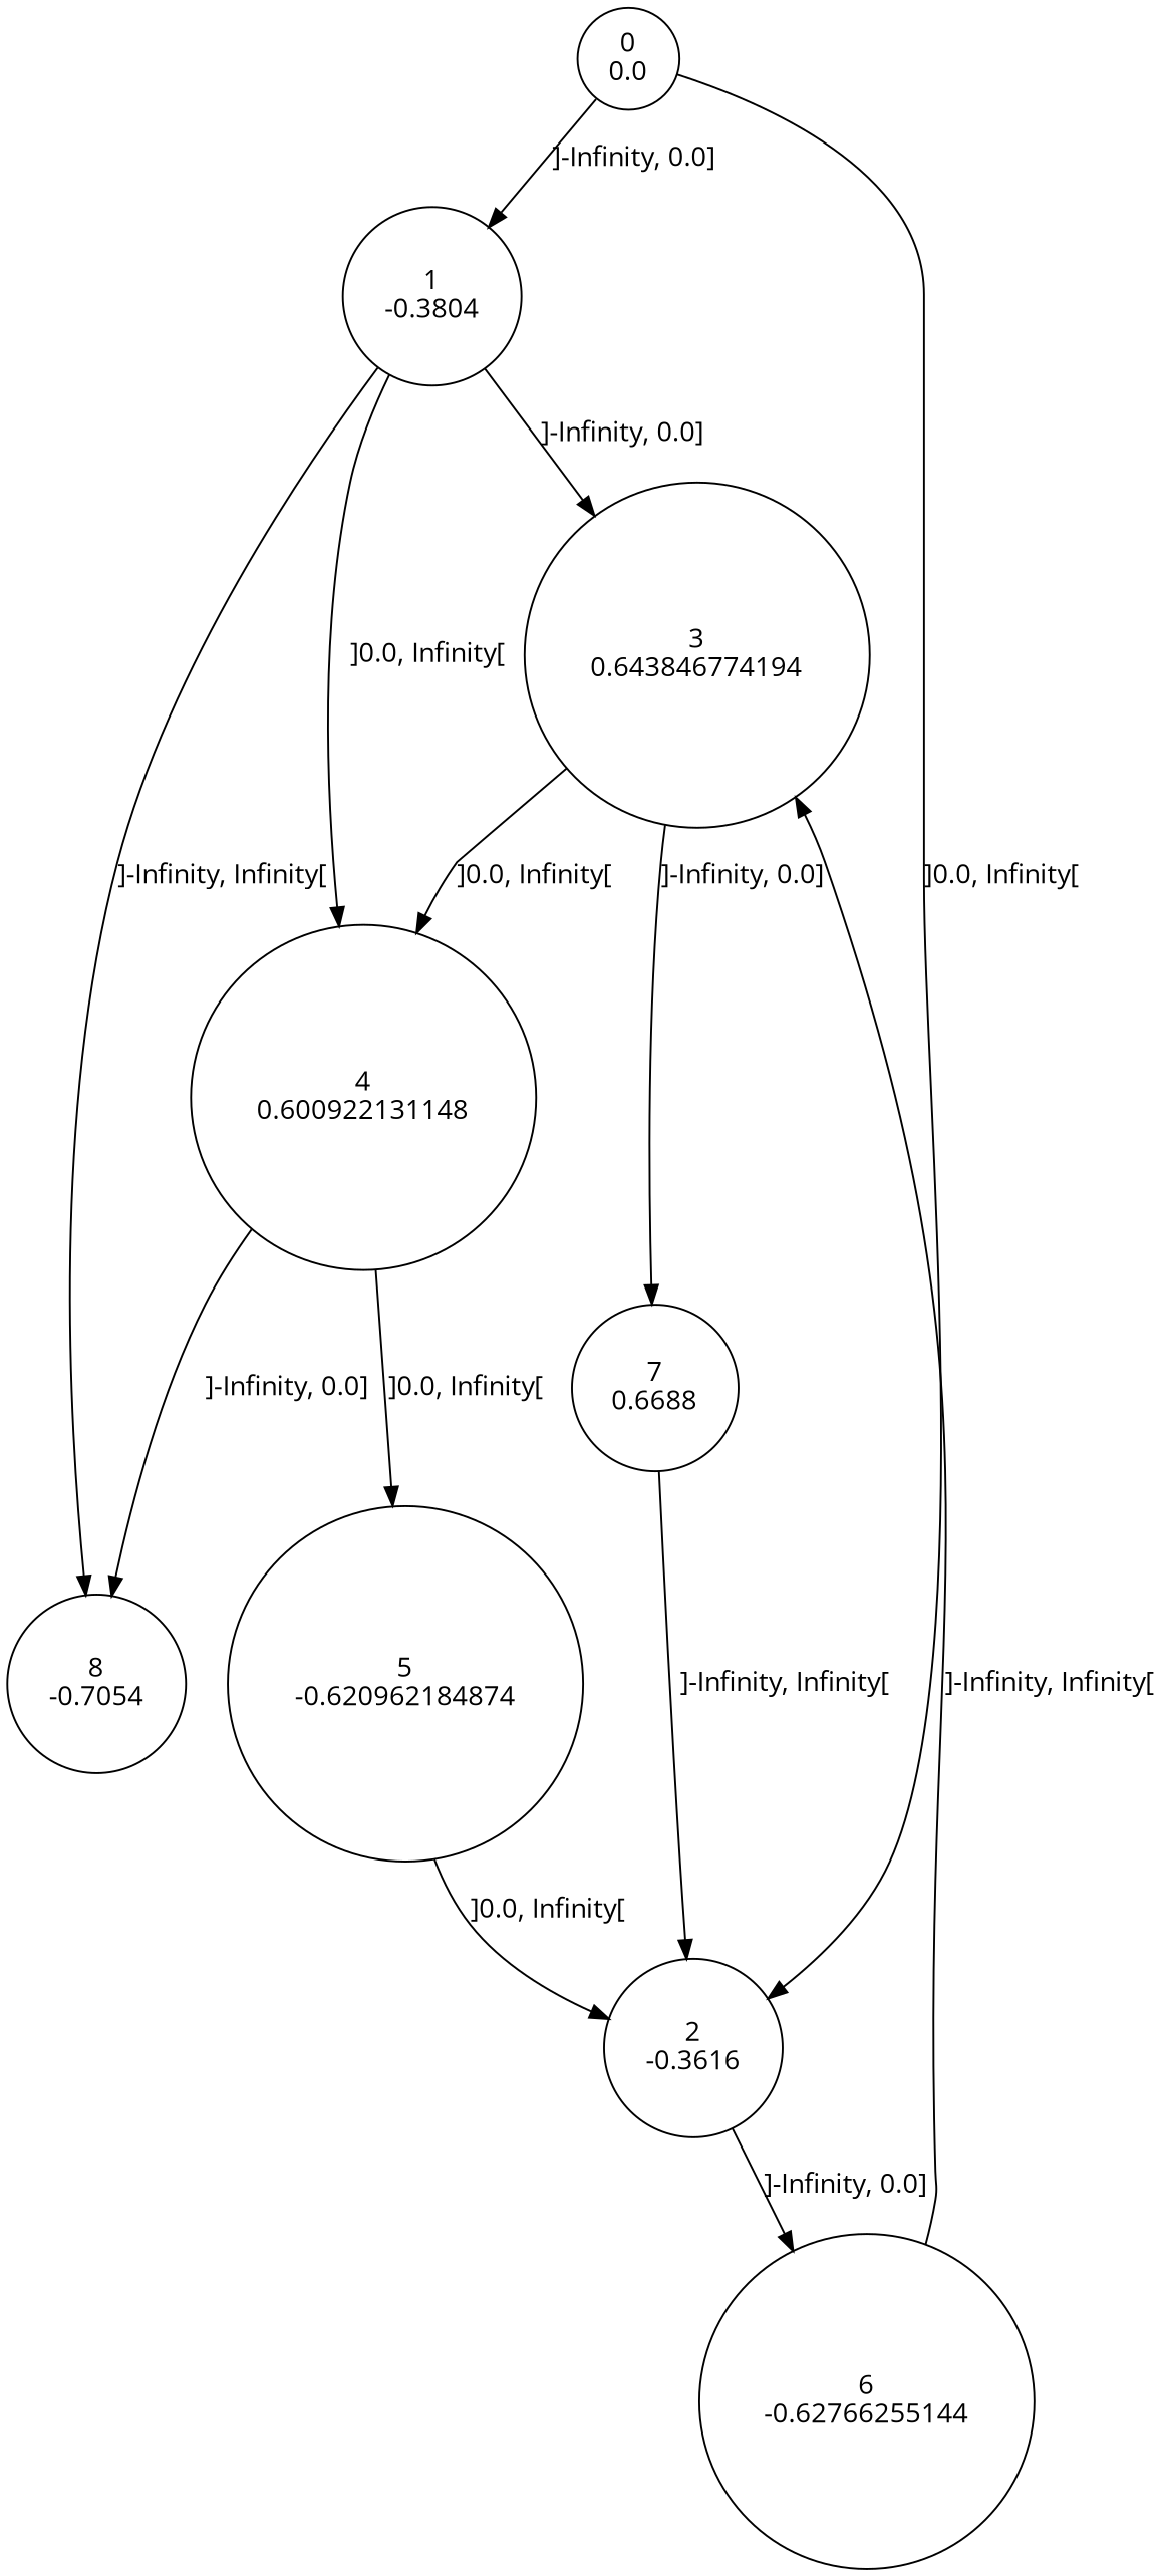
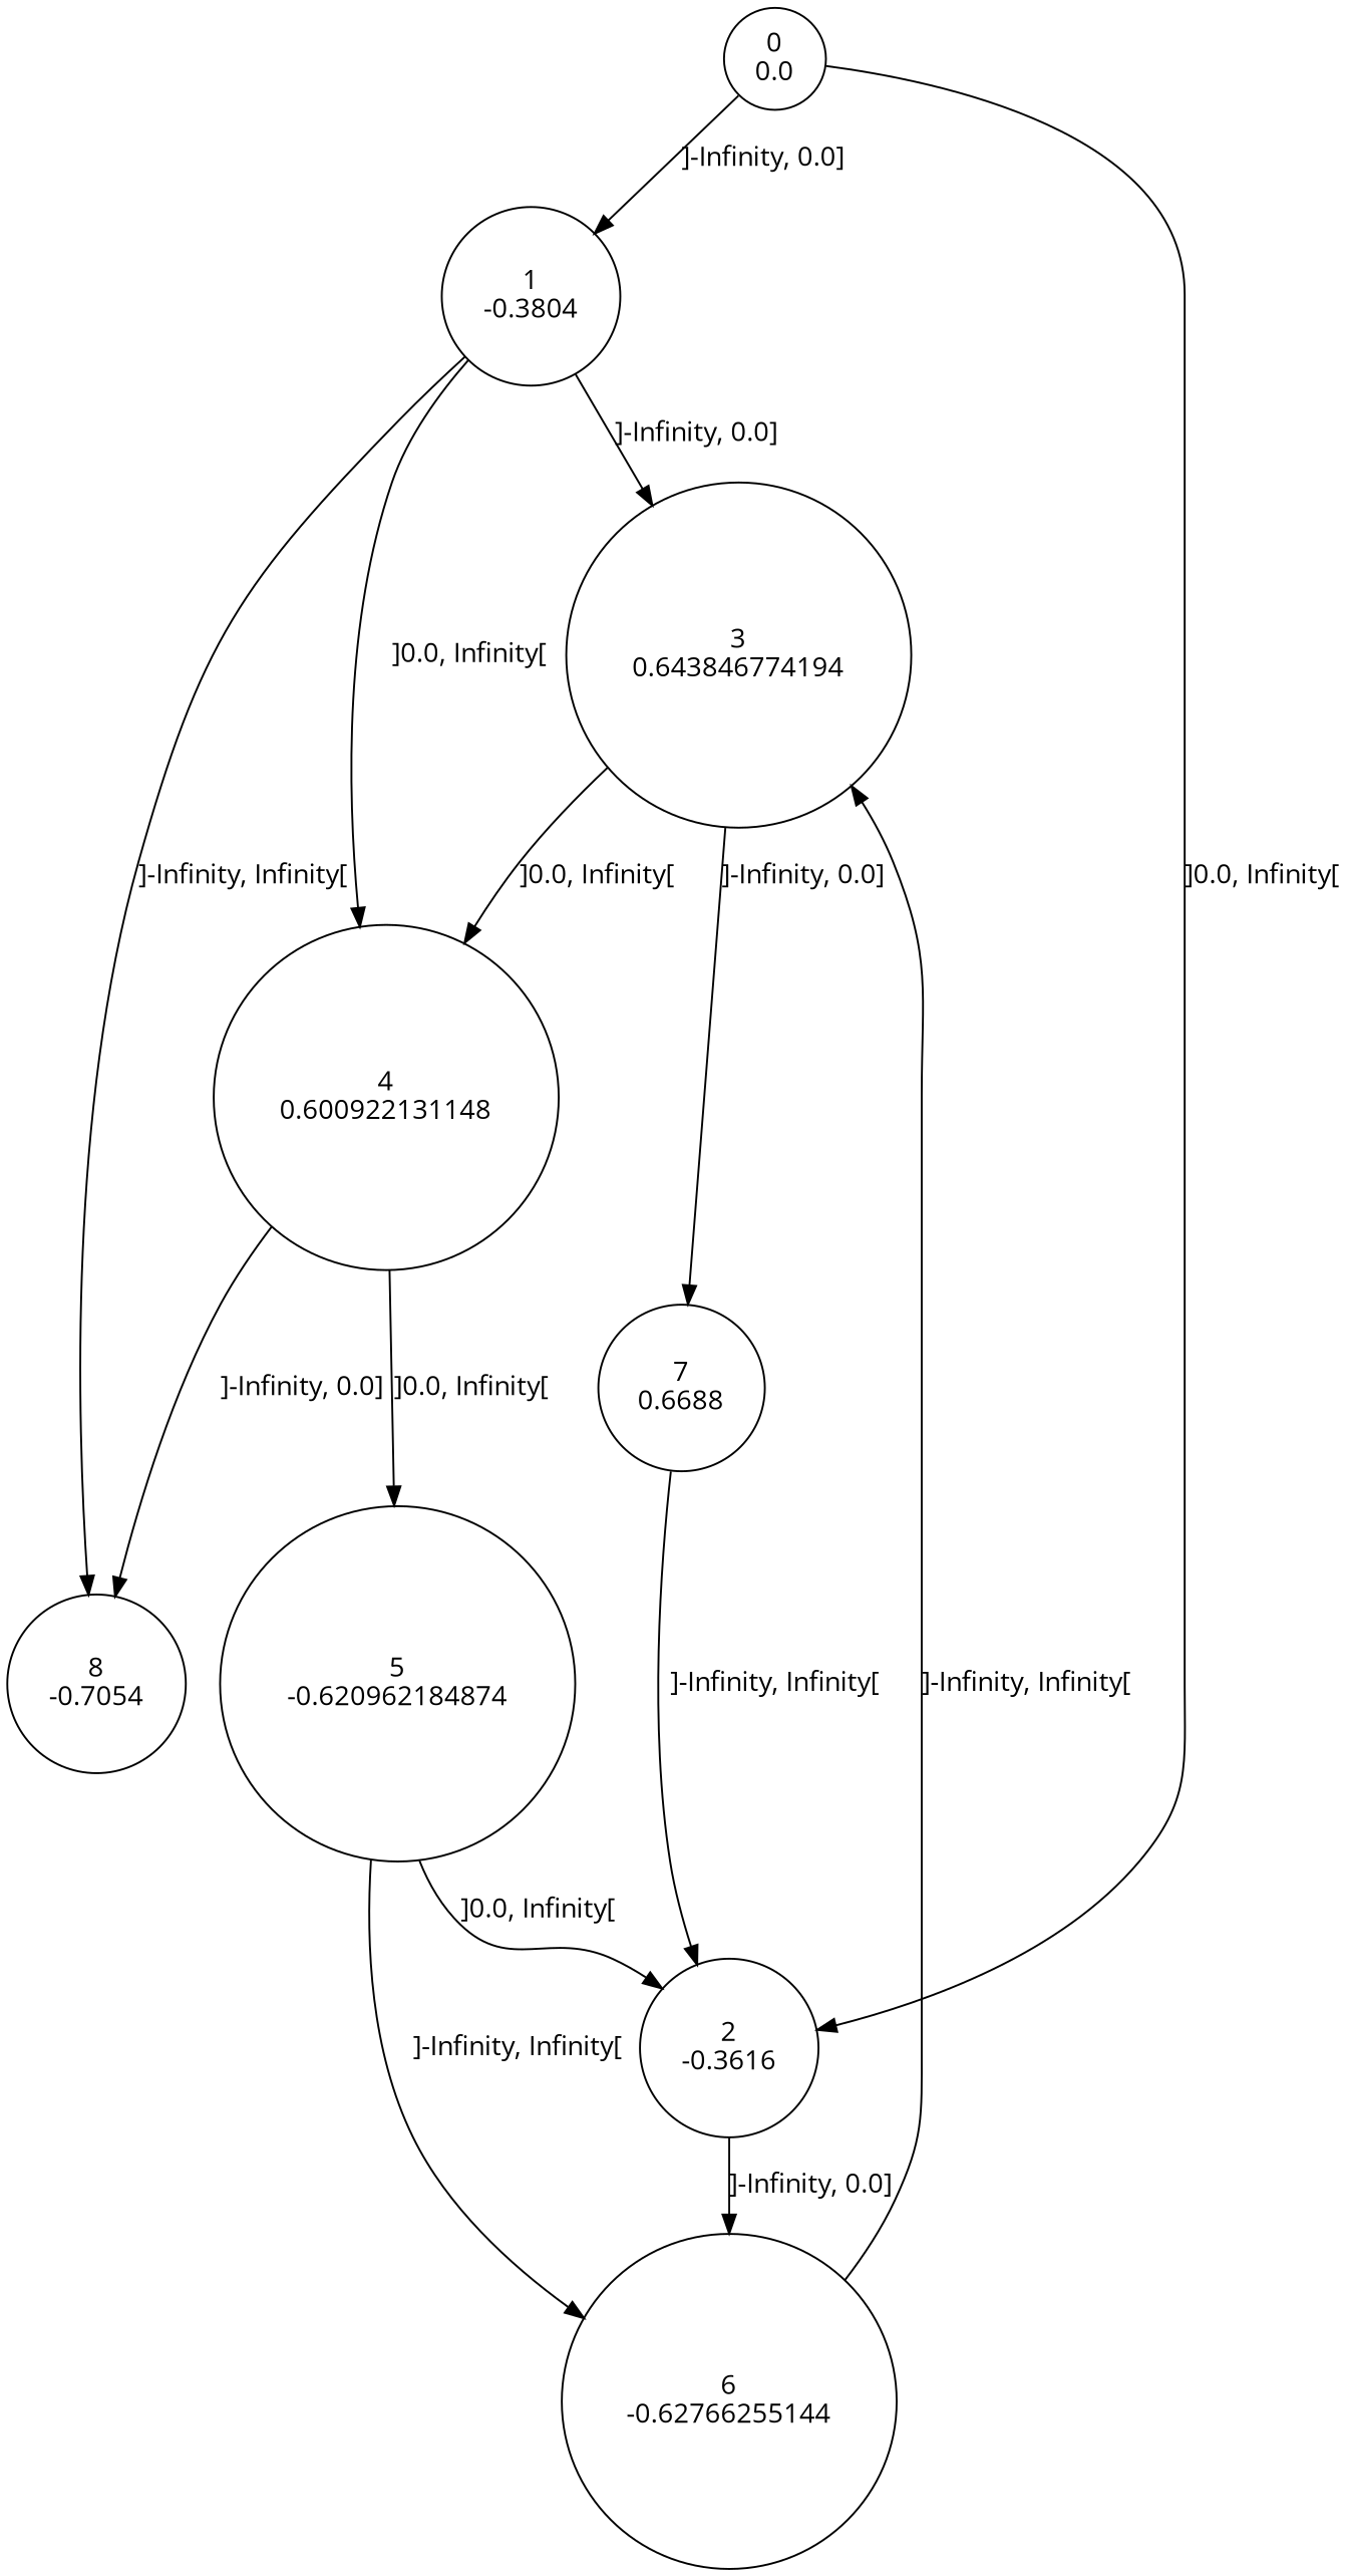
  digraph {
    fontname="Open Sans"
    node [fontname="Open Sans" shape=circle]
    edge [fontname="Open Sans"]
    n1 [label="0\n0.0"]
    n2 [label="1\n-0.3804"]
    n3 [label="2\n-0.3616"]
    n4 [label="3\n0.643846774194"]
    n5 [label="4\n0.600922131148"]
    n6 [label="8\n-0.7054"]
    n7 [label="6\n-0.62766255144"]
    n8 [label="7\n0.6688"]
    n9 [label="5\n-0.620962184874"]
    n1 -> n2 [label="]-Infinity, 0.0]"]
    n1 -> n3 [label="]0.0, Infinity["]
    n2 -> n4 [label="]-Infinity, 0.0]"]
    n2 -> n5 [label="]0.0, Infinity["]
    n2 -> n6 [label="]-Infinity, Infinity["]
    n3 -> n7 [label="]-Infinity, 0.0]"]
    n4 -> n5 [label="]0.0, Infinity["]
    n4 -> n8 [label="]-Infinity, 0.0]"]
    n5 -> n6 [label="]-Infinity, 0.0]"]
    n5 -> n9 [label="]0.0, Infinity["]
    n7 -> n4 [label="]-Infinity, Infinity["]
    n8 -> n3 [label="]-Infinity, Infinity["]
    n9 -> n3 [label="]0.0, Infinity["]
+   n9 -> n7 [label="]-Infinity, Infinity["]
  }
